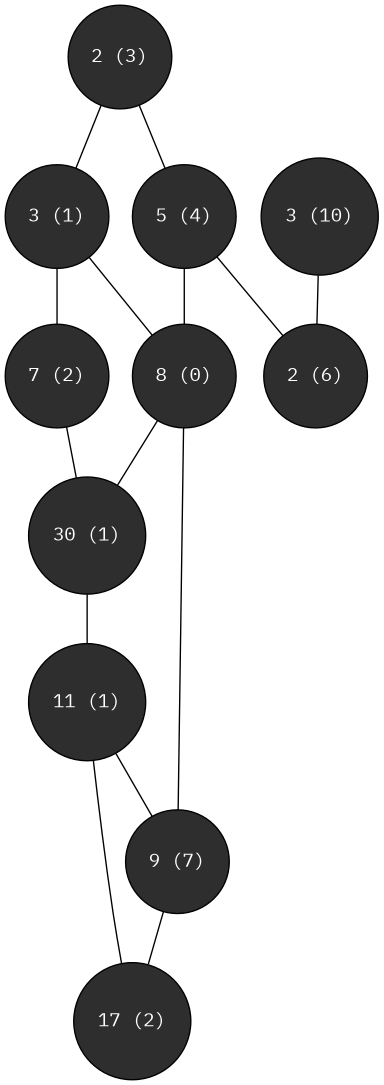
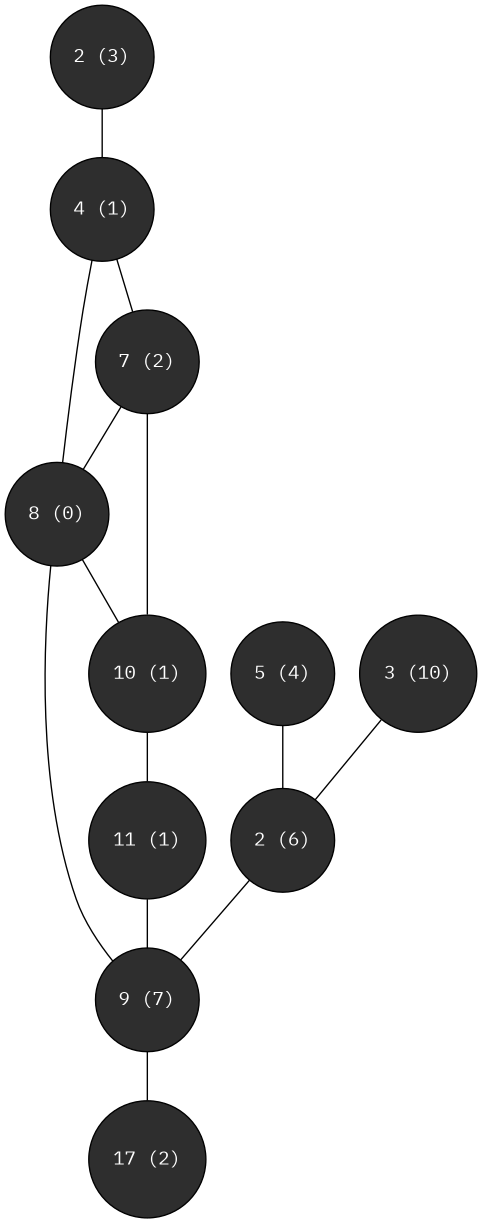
  graph {
    fontname="IBM Plex Mono"
    node [fillcolor="#2E2E2E" fontcolor=white fontname="IBM Plex Mono" shape=circle style=filled]
    edge [fontname="IBM Plex Mono"]
    n1 [label="2 (3)"]
-   n2 [label="3 (1)"]
+   n2 [label="4 (1)"]
    n3 [label="5 (4)"]
    n4 [label="3 (10)"]
    n5 [label="2 (6)"]
    n6 [label="7 (2)"]
    n7 [label="8 (0)"]
    n8 [label="9 (7)"]
-   n9 [label="30 (1)"]
+   n9 [label="10 (1)"]
    n10 [label="17 (2)"]
    n11 [label="11 (1)"]
    n1 -- n2
-   n1 -- n3
    n2 -- n6
    n2 -- n7
    n3 -- n5
    n4 -- n5
-   n3 -- n7
+   n5 -- n8
+   n6 -- n7
    n6 -- n9
    n7 -- n8
    n7 -- n9
    n8 -- n10
    n9 -- n11
    n11 -- n8
-   n11 -- n10
  }
